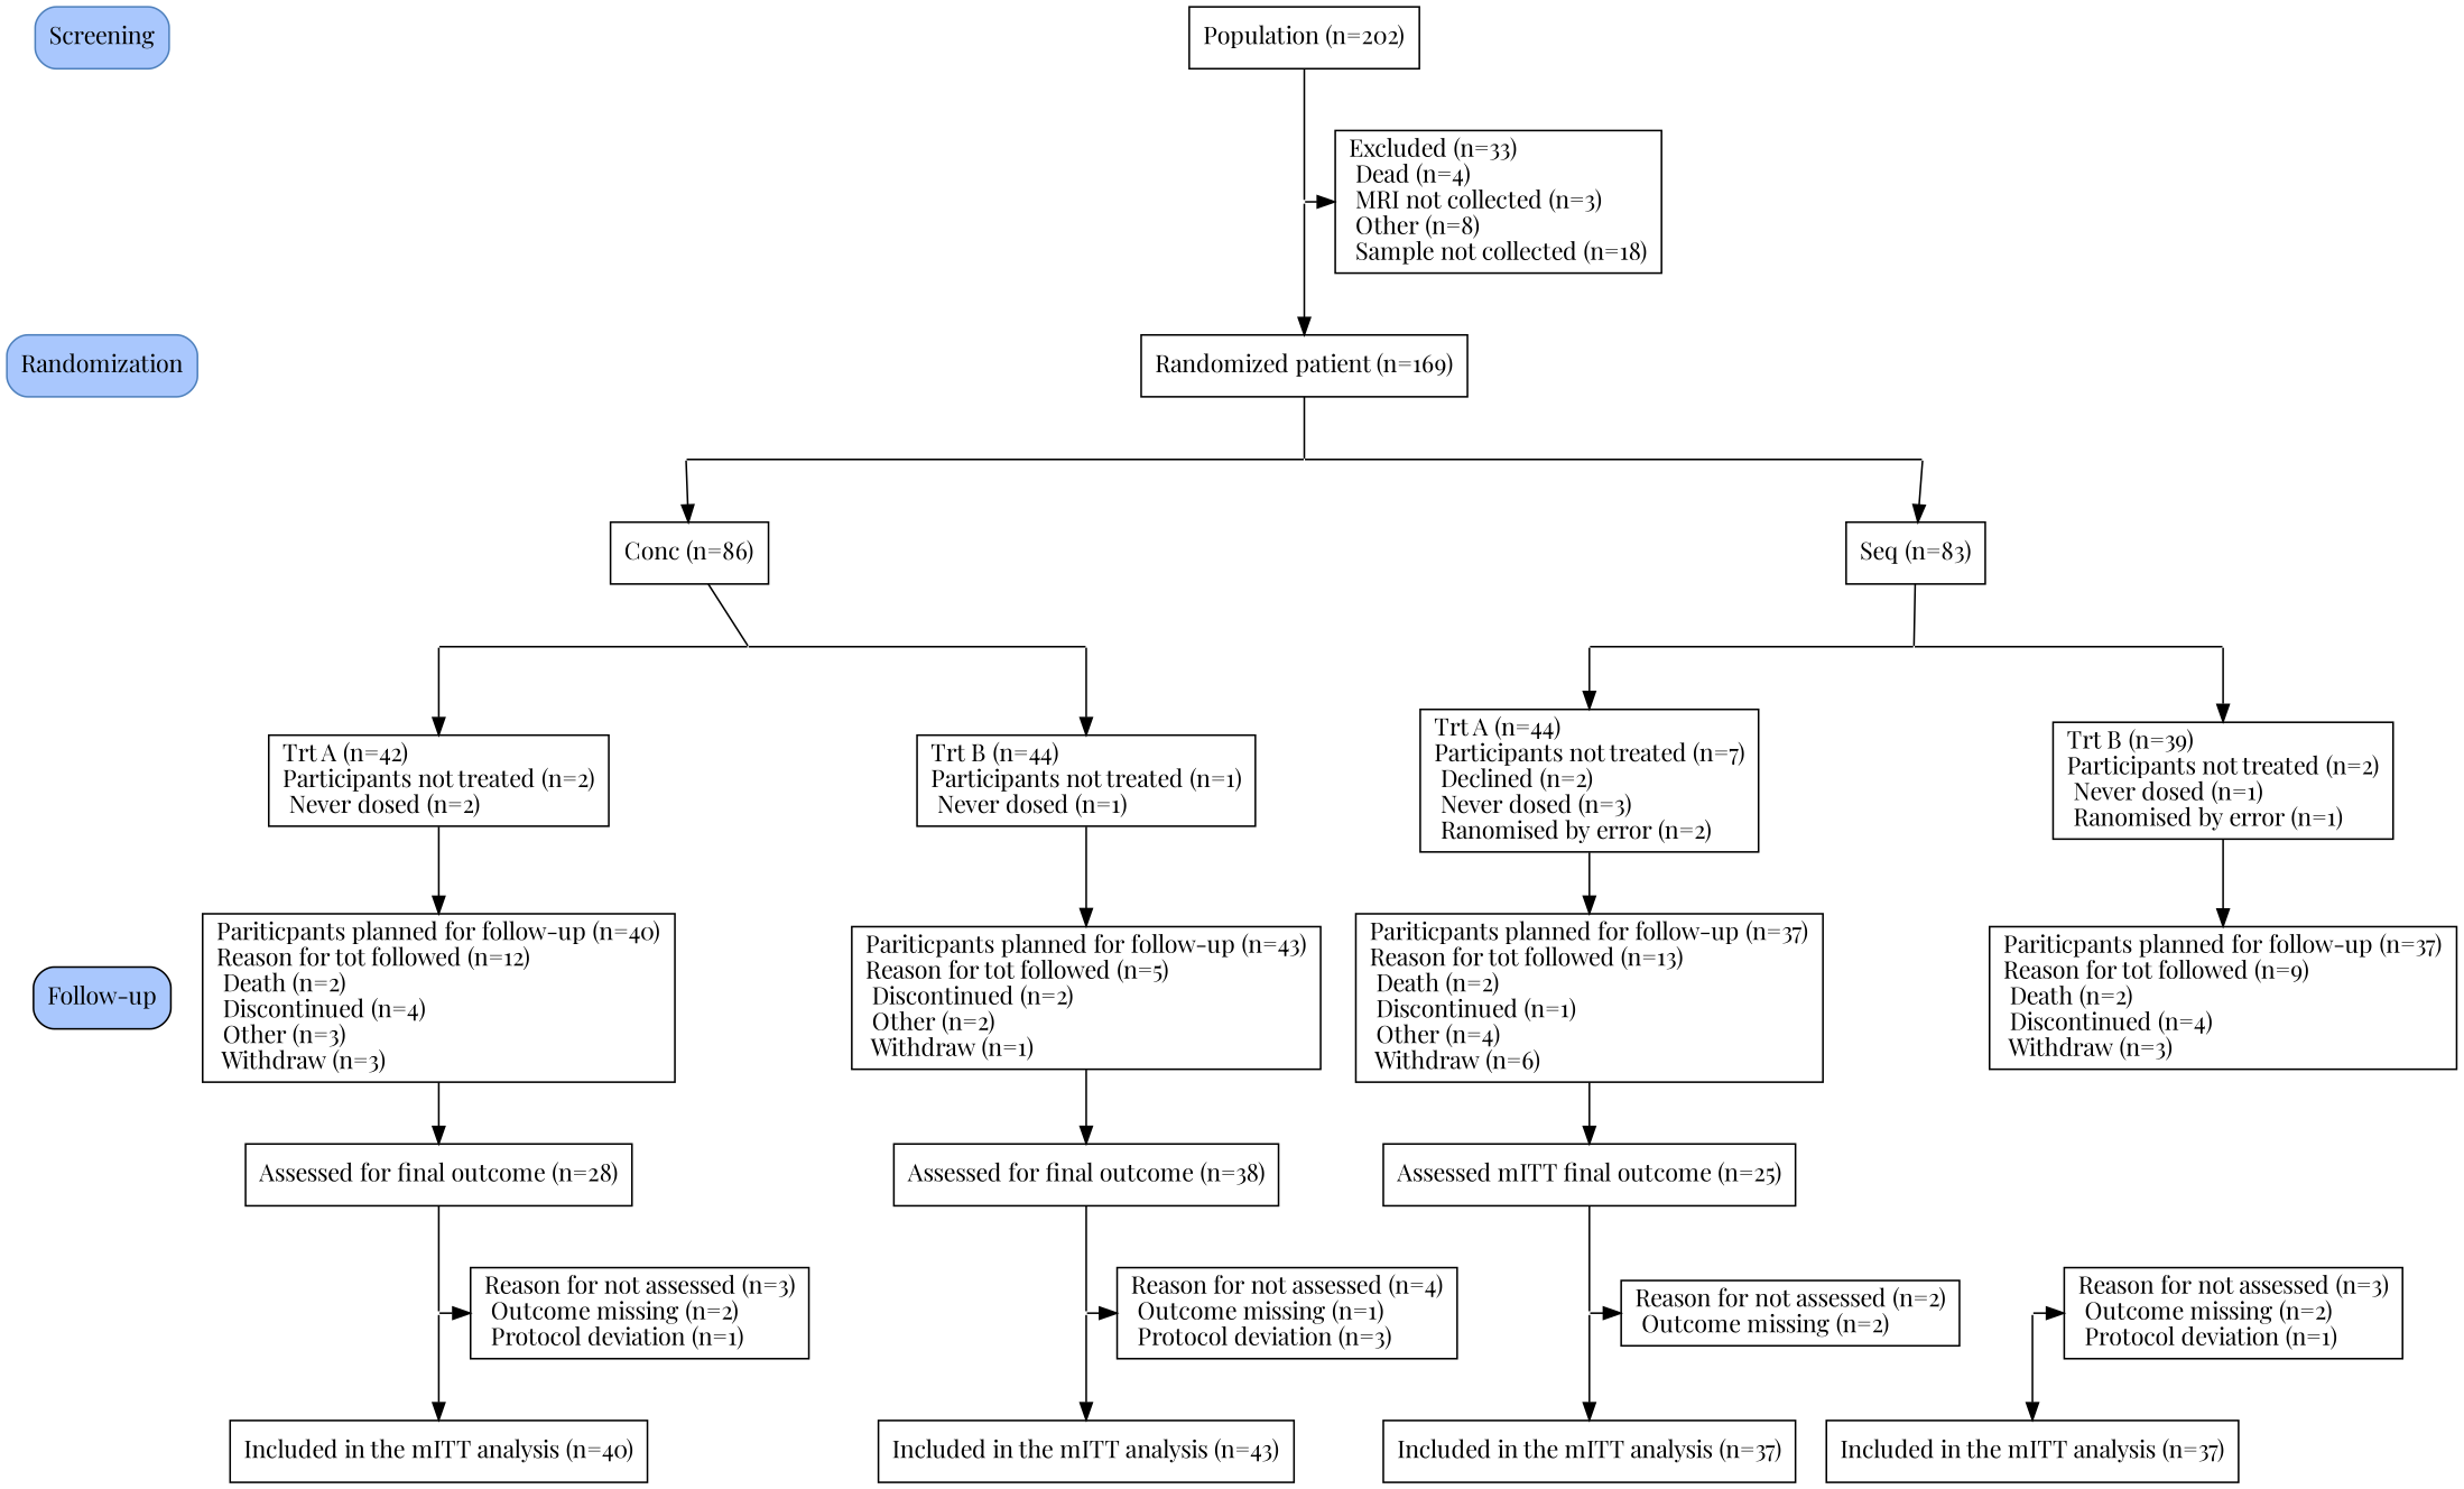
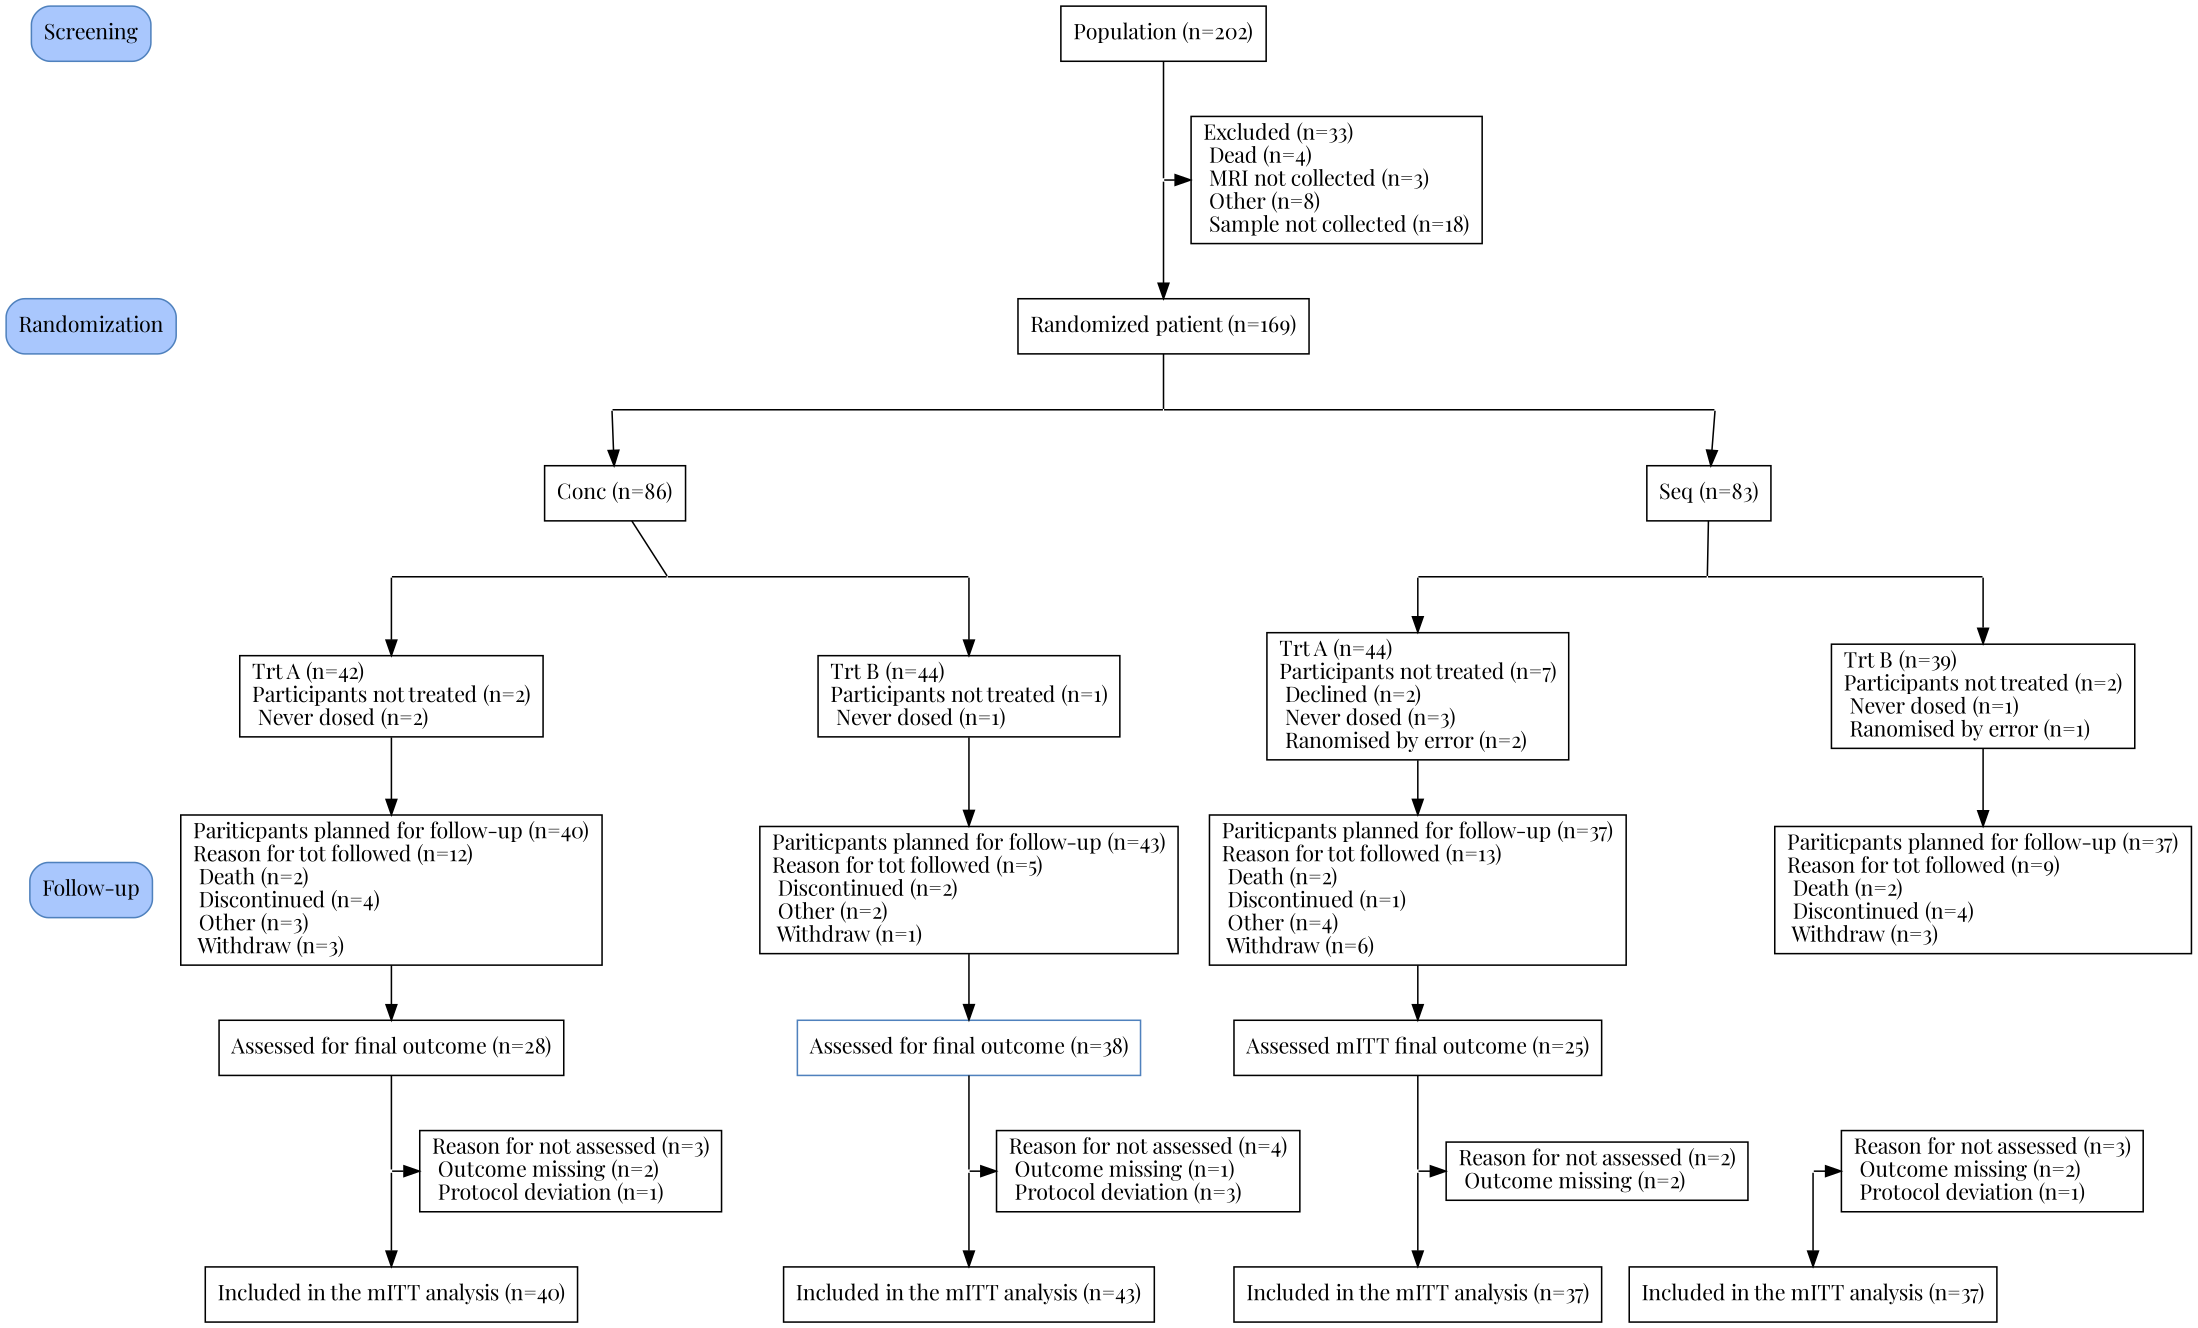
  digraph {
    fontname="Playfair Display"
    node [fontname="Playfair Display" shape=rectangle]
    edge [fontname="Playfair Display"]
    n1 [color="#4F81BD" fillcolor="#A9C7FD" label=Screening style="rounded,filled"]
    n2 [label="Population (n=202)"]
    n3 [label="Excluded (n=33)\l Dead (n=4)\l MRI not collected (n=3)\l Other (n=8)\l Sample not collected (n=18)\l"]
    P1 [shape=point style=invis width=0]
    P2 [shape=point style=invis width=0]
    P3 [shape=point style=invis width=0]
    P4 [shape=point style=invis width=0]
    n8 [label="Conc (n=86)"]
    n9 [label="Seq (n=83)"]
    P5 [shape=point style=invis width=0]
    P6 [shape=point style=invis width=0]
    P7 [shape=point style=invis width=0]
    P8 [shape=point style=invis width=0]
    P9 [shape=point style=invis width=0]
    P10 [shape=point style=invis width=0]
    n16 [label="Trt A (n=42)\lParticipants not treated (n=2)\l Never dosed (n=2)\l"]
    n17 [label="Trt B (n=44)\lParticipants not treated (n=1)\l Never dosed (n=1)\l"]
    n18 [label="Trt A (n=44)\lParticipants not treated (n=7)\l Declined (n=2)\l Never dosed (n=3)\l Ranomised by error (n=2)\l"]
    n19 [label="Trt B (n=39)\lParticipants not treated (n=2)\l Never dosed (n=1)\l Ranomised by error (n=1)\l"]
-   n20 [color=black fillcolor="#A9C7FD" label="Follow-up" style="rounded,filled"]
+   n20 [color="#4F81BD" fillcolor="#A9C7FD" label="Follow-up" style="rounded,filled"]
    n21 [label="Pariticpants planned for follow-up (n=40)\lReason for tot followed (n=12)\l Death (n=2)\l Discontinued (n=4)\l Other (n=3)\l Withdraw (n=3)\l"]
    n22 [label="Pariticpants planned for follow-up (n=43)\lReason for tot followed (n=5)\l Discontinued (n=2)\l Other (n=2)\l Withdraw (n=1)\l"]
    n23 [label="Pariticpants planned for follow-up (n=37)\lReason for tot followed (n=13)\l Death (n=2)\l Discontinued (n=1)\l Other (n=4)\l Withdraw (n=6)\l"]
    n24 [label="Pariticpants planned for follow-up (n=37)\lReason for tot followed (n=9)\l Death (n=2)\l Discontinued (n=4)\l Withdraw (n=3)\l"]
    n25 [label="Assessed for final outcome (n=28)"]
-   n26 [label="Assessed for final outcome (n=38)"]
+   n26 [label="Assessed for final outcome (n=38)" color="#4F81BD"]
    n27 [label="Assessed mITT final outcome (n=25)"]
    n28 [label="Reason for not assessed (n=3)\l Outcome missing (n=2)\l Protocol deviation (n=1)\l"]
    P11 [shape=point style=invis width=0]
    n30 [label="Included in the mITT analysis (n=40)"]
    n31 [label="Included in the mITT analysis (n=43)"]
    n32 [label="Included in the mITT analysis (n=37)"]
    n33 [label="Included in the mITT analysis (n=37)"]
    n34 [label="Reason for not assessed (n=4)\l Outcome missing (n=1)\l Protocol deviation (n=3)\l"]
    n35 [label="Reason for not assessed (n=2)\l Outcome missing (n=2)\l"]
    n36 [label="Reason for not assessed (n=3)\l Outcome missing (n=2)\l Protocol deviation (n=1)\l"]
    P12 [shape=point style=invis width=0]
    P13 [shape=point style=invis width=0]
    P14 [shape=point style=invis width=0]
    n40 [color="#4F81BD" fillcolor="#A9C7FD" label=Randomization style="rounded,filled"]
    n41 [label="Randomized patient (n=169)"]
    subgraph sub_1 {
      rank=same
      rankdir=LR
      n1
      n2
    }
    subgraph sub_2 {
      rank=same
      rankdir=LR
      n3
      P1
    }
    subgraph sub_3 {
      rank=same
      rankdir=LR
      P2
      P3
      P4
    }
    subgraph sub_4 {
      rank=same
      rankdir=LR
      n8
      n9
    }
    subgraph sub_5 {
      rank=same
      rankdir=LR
      P5
      P6
      P7
      P8
      P9
      P10
    }
    subgraph sub_6 {
      rank=same
      rankdir=LR
      n16
      n17
      n18
      n19
    }
    subgraph sub_7 {
      rank=same
      rankdir=LR
      n20
      n21
      n22
      n23
      n24
    }
    subgraph sub_8 {
      rank=same
      rankdir=LR
      n25
      n26
      n27
    }
    subgraph sub_9 {
      rank=same
      rankdir=LR
      n28
      P11
    }
    subgraph sub_10 {
      rank=same
      rankdir=LR
      n30
      n31
      n32
      n33
    }
    subgraph sub_11 {
      rank=same
      rankdir=LR
      n28
      n34
      n35
      n36
    }
    subgraph sub_12 {
      rank=same
      rankdir=LR
      n34
      P12
    }
    subgraph sub_13 {
      rank=same
      rankdir=LR
      n35
      P13
    }
    subgraph sub_14 {
      rank=same
      rankdir=LR
      n36
      P14
    }
    subgraph sub_15 {
      rank=same
      rankdir=LR
      n40
      n41
    }
    n1 -> n40 [style=invis]
    n2 -> P1 [arrowhead=none]
    P1 -> n3
    P1 -> n41
    P2 -> P3 [arrowhead=none minlen=20.0]
    P2 -> n8
    P3 -> P4 [arrowhead=none minlen=20.0]
    P4 -> n9
    n8 -> P6 [arrowhead=none]
    n9 -> P9 [arrowhead=none]
    P5 -> P6 [arrowhead=none minlen=10.0]
    P5 -> n16
    P6 -> P7 [arrowhead=none minlen=10.0]
    P7 -> P8 [style=invis]
    P7 -> n17
    P8 -> P9 [arrowhead=none minlen=10.0]
    P8 -> n18
    P9 -> P10 [arrowhead=none minlen=10.0]
    P10 -> n19
    n16 -> n21
    n17 -> n22
    n18 -> n23
    n19 -> n24
    n21 -> n25
    n22 -> n26
    n23 -> n27
    n25 -> P11 [arrowhead=none]
    n26 -> P12 [arrowhead=none]
    n27 -> P13 [arrowhead=none]
    P11 -> n28
    P11 -> n30
    P12 -> n31
    P12 -> n34
    P13 -> n32
    P13 -> n35
    P14 -> n33
    P14 -> n36
    n40 -> n20 [style=invis]
    n41 -> P3 [arrowhead=none]
  }
